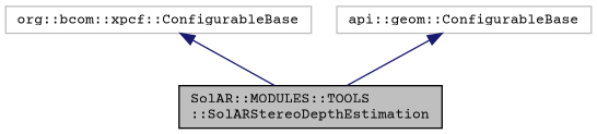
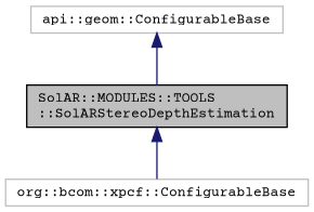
  digraph {
    fontname="Courier Prime"
    node [color=grey75 fillcolor=white fontname="Courier Prime" fontsize=10 shape=record style=filled]
    edge [color=midnightblue dir=back fontname="Courier Prime" fontsize=10 labelfontname=Helvetica labelfontsize=10 style=solid]
    n1 [color=black fillcolor=grey75 fontcolor=black height=0.2 label="SolAR::MODULES::TOOLS\l::SolARStereoDepthEstimation" width=0.4]
    n2 [height=0.2 label="org::bcom::xpcf::ConfigurableBase" width=0.4]
    n3 [height=0.2 label="api::geom::ConfigurableBase" width=0.4]
-   n2 -> n1
+   n1 -> n2
    n3 -> n1
  }
